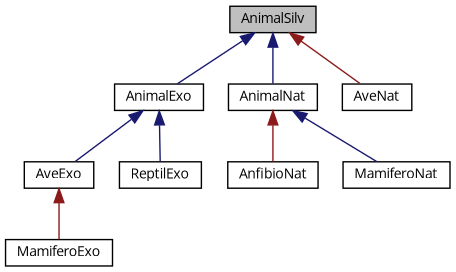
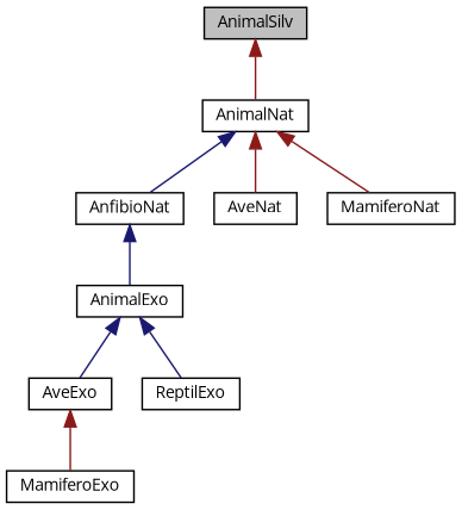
  digraph {
    fontname="Open Sans"
    node [color=black fillcolor=white fontname="Open Sans" fontsize=10 shape=record style=filled]
    edge [color=midnightblue dir=back fontname="Open Sans" fontsize=10 labelfontname=Helvetica labelfontsize=10 style=solid]
    n1 [fillcolor=grey75 fontcolor=black height=0.2 label=AnimalSilv width=0.4]
    n2 [height=0.2 label=AnimalExo width=0.4]
    n3 [height=0.2 label=AnimalNat width=0.4]
    n4 [height=0.2 label=AveExo width=0.4]
    n5 [height=0.2 label=ReptilExo width=0.4]
    n6 [height=0.2 label=AnfibioNat width=0.4]
    n7 [height=0.2 label=AveNat width=0.4]
    n8 [height=0.2 label=MamiferoNat width=0.4]
    n9 [height=0.2 label=MamiferoExo width=0.4]
-   n1 -> n2
-   n1 -> n3
+   n6 -> n2
+   n1 -> n3 [color=firebrick4]
    n2 -> n4
    n2 -> n5
-   n3 -> n6 [color=firebrick4]
-   n1 -> n7 [color=firebrick4]
-   n3 -> n8
+   n3 -> n6
+   n3 -> n7 [color=firebrick4]
+   n3 -> n8 [color=firebrick4]
    n4 -> n9 [color=firebrick4]
  }
